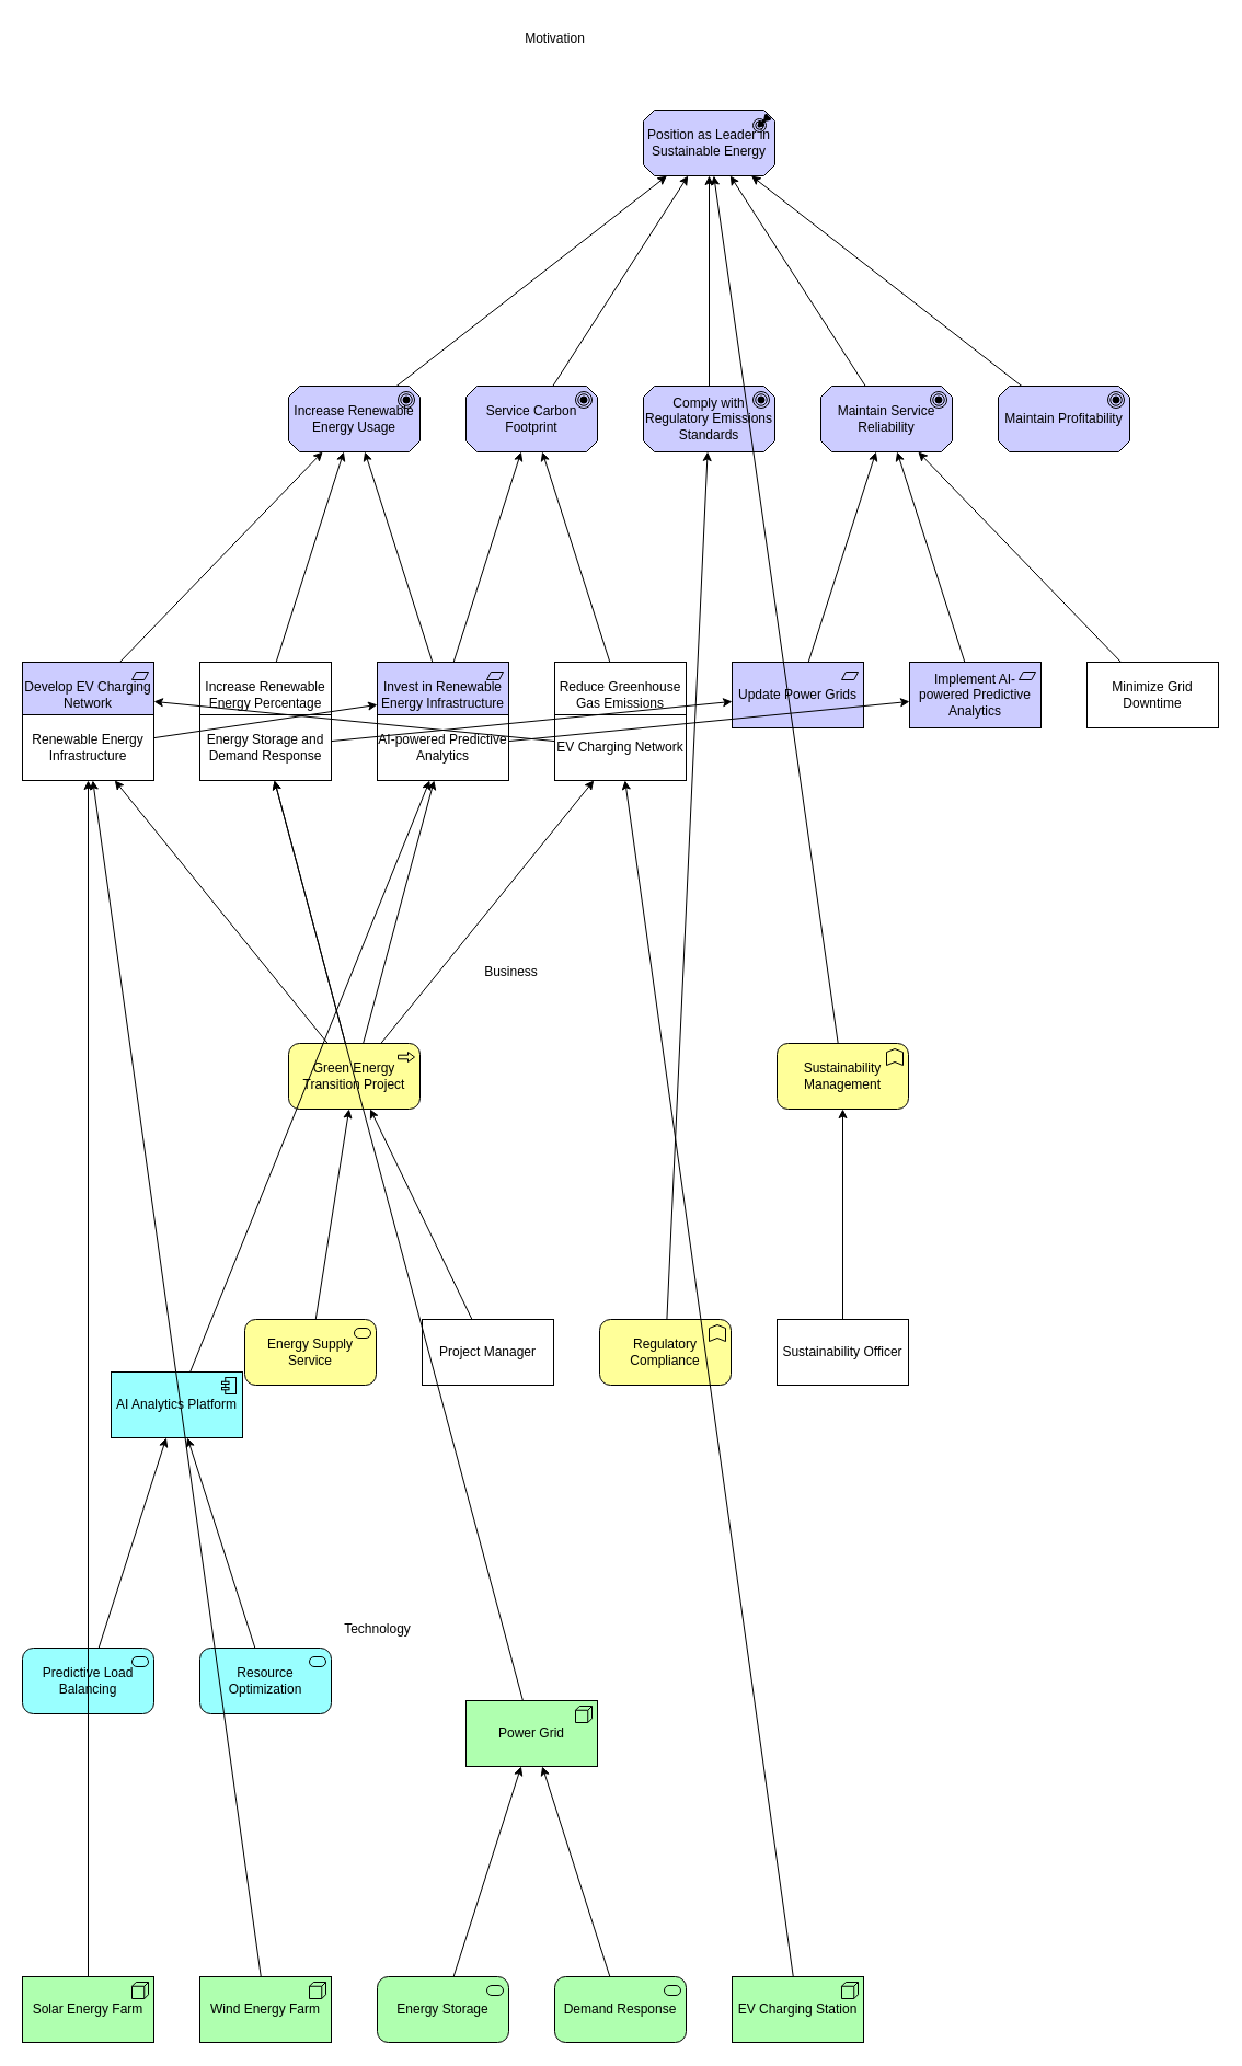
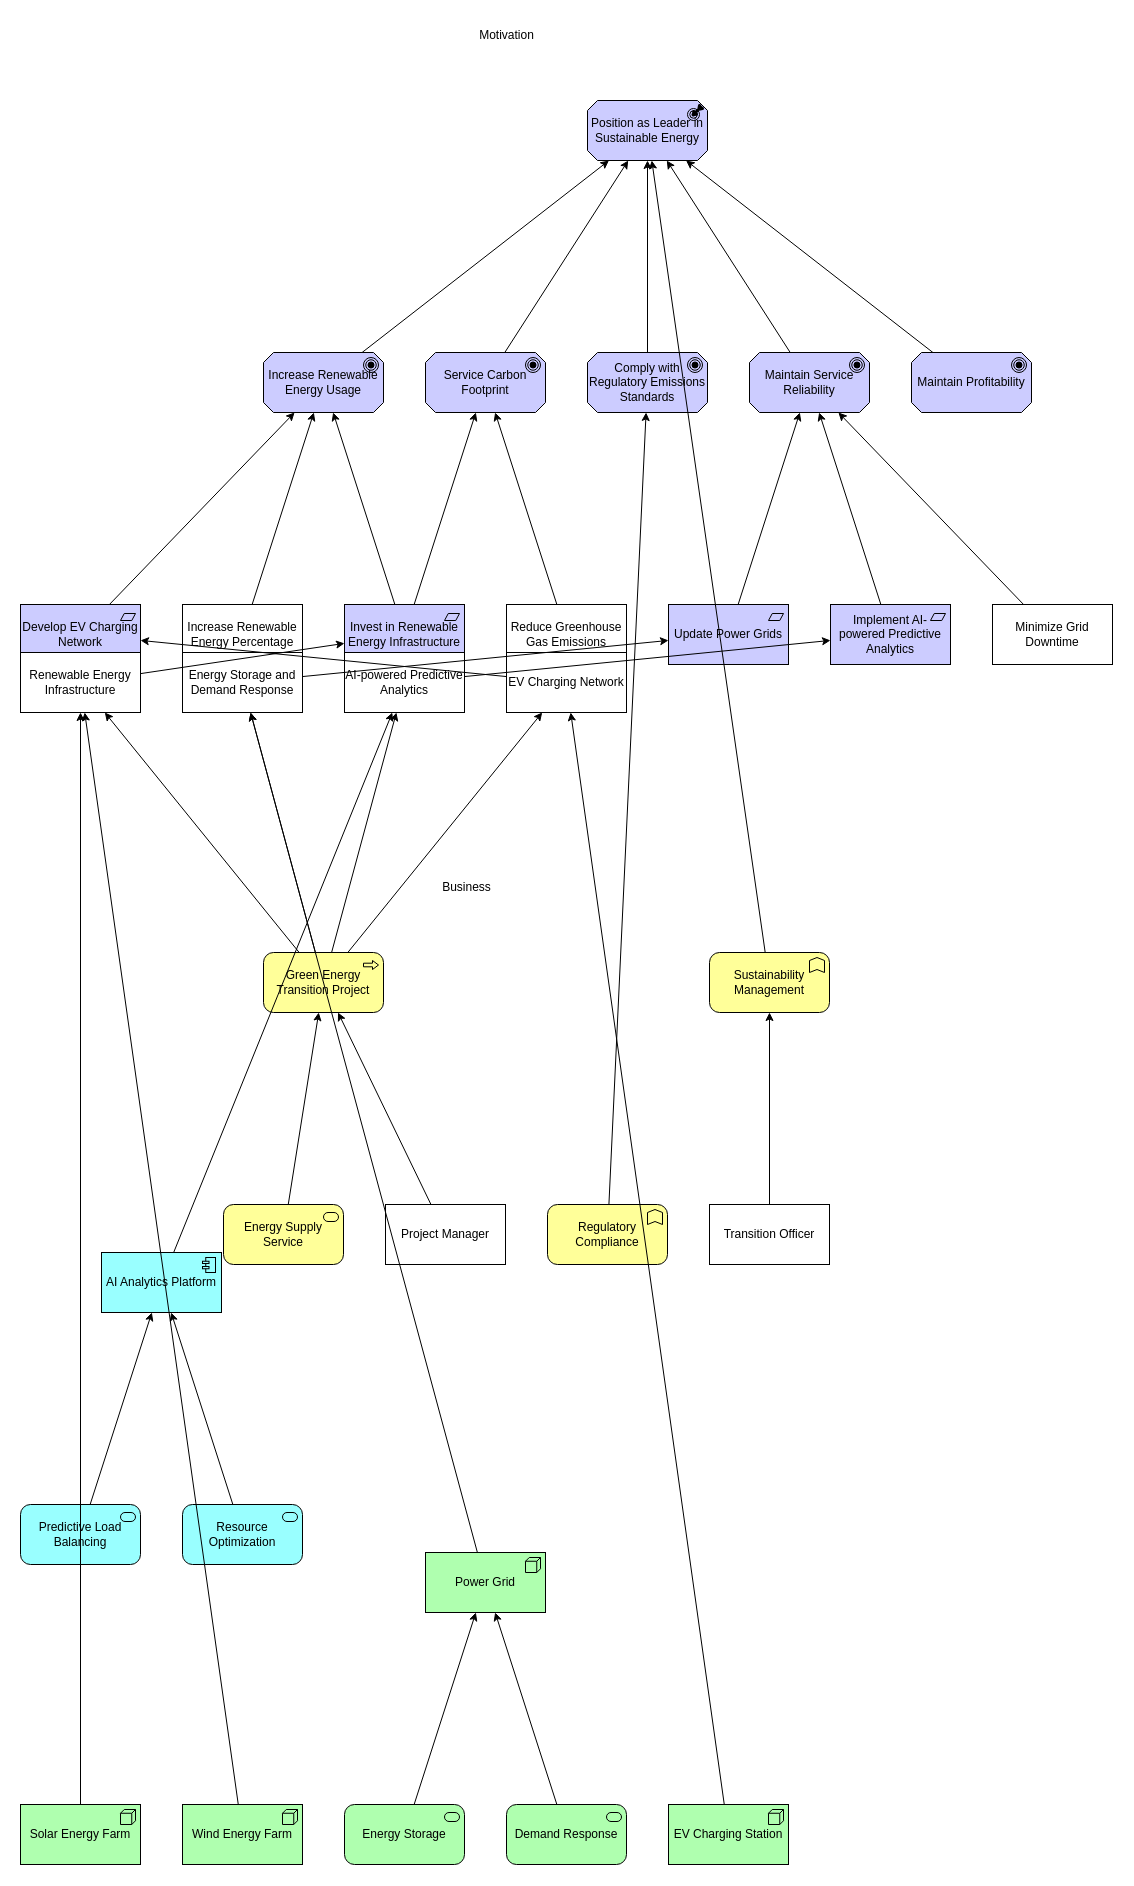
  <mxCell id="0" />
  <mxCell id="1" parent="0" />
  <mxCell id="2" value="Motivation" style="text;html=1;align=center;verticalAlign=middle;resizable=0;points=[];" vertex="1" parent="1"><mxGeometry x="406" y="20" width="200" height="30" as="geometry" /></mxCell>
  <mxCell id="3" value="Service Carbon Footprint" style="html=1;outlineConnect=0;whiteSpace=wrap;fillColor=#CCCCFF;shape=mxgraph.archimate3.application;appType=goal;archiType=oct;" vertex="1" parent="1"><mxGeometry x="425" y="352" width="120" height="60" as="geometry" /></mxCell>
  <mxCell id="4" value="Increase Renewable Energy Usage" style="html=1;outlineConnect=0;whiteSpace=wrap;fillColor=#CCCCFF;shape=mxgraph.archimate3.application;appType=goal;archiType=oct;" vertex="1" parent="1"><mxGeometry x="263" y="352" width="120" height="60" as="geometry" /></mxCell>
  <mxCell id="5" value="Comply with Regulatory Emissions Standards" style="html=1;outlineConnect=0;whiteSpace=wrap;fillColor=#CCCCFF;shape=mxgraph.archimate3.application;appType=goal;archiType=oct;" vertex="1" parent="1"><mxGeometry x="587" y="352" width="120" height="60" as="geometry" /></mxCell>
  <mxCell id="6" value="Maintain Service Reliability" style="html=1;outlineConnect=0;whiteSpace=wrap;fillColor=#CCCCFF;shape=mxgraph.archimate3.application;appType=goal;archiType=oct;" vertex="1" parent="1"><mxGeometry x="749" y="352" width="120" height="60" as="geometry" /></mxCell>
  <mxCell id="7" value="Maintain Profitability" style="html=1;outlineConnect=0;whiteSpace=wrap;fillColor=#CCCCFF;shape=mxgraph.archimate3.application;appType=goal;archiType=oct;" vertex="1" parent="1"><mxGeometry x="911" y="352" width="120" height="60" as="geometry" /></mxCell>
  <mxCell id="8" value="Position as Leader in Sustainable Energy" style="html=1;outlineConnect=0;whiteSpace=wrap;fillColor=#CCCCFF;shape=mxgraph.archimate3.application;appType=outcome;archiType=oct;" vertex="1" parent="1"><mxGeometry x="587" y="100" width="120" height="60" as="geometry" /></mxCell>
  <mxCell id="9" value="Invest in Renewable Energy Infrastructure" style="html=1;outlineConnect=0;whiteSpace=wrap;fillColor=#CCCCFF;shape=mxgraph.archimate3.application;appType=requirement;archiType=square;" vertex="1" parent="1"><mxGeometry x="344" y="604" width="120" height="60" as="geometry" /></mxCell>
  <mxCell id="10" value="Update Power Grids" style="html=1;outlineConnect=0;whiteSpace=wrap;fillColor=#CCCCFF;shape=mxgraph.archimate3.application;appType=requirement;archiType=square;" vertex="1" parent="1"><mxGeometry x="668" y="604" width="120" height="60" as="geometry" /></mxCell>
  <mxCell id="11" value="Implement AI-powered Predictive Analytics" style="html=1;outlineConnect=0;whiteSpace=wrap;fillColor=#CCCCFF;shape=mxgraph.archimate3.application;appType=requirement;archiType=square;" vertex="1" parent="1"><mxGeometry x="830" y="604" width="120" height="60" as="geometry" /></mxCell>
  <mxCell id="12" value="Develop EV Charging Network" style="html=1;outlineConnect=0;whiteSpace=wrap;fillColor=#CCCCFF;shape=mxgraph.archimate3.application;appType=requirement;archiType=square;" vertex="1" parent="1"><mxGeometry x="20" y="604" width="120" height="60" as="geometry" /></mxCell>
  <mxCell id="13" value="Reduce Greenhouse Gas Emissions" style="html=1;outlineConnect=0;whiteSpace=wrap;fillColor=#FFFFFF;shape=mxgraph.archimate3.rectangle;" vertex="1" parent="1"><mxGeometry x="506" y="604" width="120" height="60" as="geometry" /></mxCell>
  <mxCell id="14" value="Increase Renewable Energy Percentage" style="html=1;outlineConnect=0;whiteSpace=wrap;fillColor=#FFFFFF;shape=mxgraph.archimate3.rectangle;" vertex="1" parent="1"><mxGeometry x="182" y="604" width="120" height="60" as="geometry" /></mxCell>
  <mxCell id="15" value="Minimize Grid Downtime" style="html=1;outlineConnect=0;whiteSpace=wrap;fillColor=#FFFFFF;shape=mxgraph.archimate3.rectangle;" vertex="1" parent="1"><mxGeometry x="992" y="604" width="120" height="60" as="geometry" /></mxCell>
  <mxCell id="16" style="html=1;shape=mxgraph.archimate3.relationship;archiType=influence;" edge="1" source="3" target="8" parent="1"><mxGeometry relative="1" as="geometry" /></mxCell>
  <mxCell id="17" style="html=1;shape=mxgraph.archimate3.relationship;archiType=influence;" edge="1" source="4" target="8" parent="1"><mxGeometry relative="1" as="geometry" /></mxCell>
  <mxCell id="18" style="html=1;shape=mxgraph.archimate3.relationship;archiType=influence;" edge="1" source="5" target="8" parent="1"><mxGeometry relative="1" as="geometry" /></mxCell>
  <mxCell id="19" style="html=1;shape=mxgraph.archimate3.relationship;archiType=influence;" edge="1" source="6" target="8" parent="1"><mxGeometry relative="1" as="geometry" /></mxCell>
  <mxCell id="20" style="html=1;shape=mxgraph.archimate3.relationship;archiType=influence;" edge="1" source="7" target="8" parent="1"><mxGeometry relative="1" as="geometry" /></mxCell>
  <mxCell id="21" style="html=1;shape=mxgraph.archimate3.relationship;archiType=association;" edge="1" source="9" target="3" parent="1"><mxGeometry relative="1" as="geometry" /></mxCell>
  <mxCell id="22" style="html=1;shape=mxgraph.archimate3.relationship;archiType=association;" edge="1" source="9" target="4" parent="1"><mxGeometry relative="1" as="geometry" /></mxCell>
  <mxCell id="23" style="html=1;shape=mxgraph.archimate3.relationship;archiType=association;" edge="1" source="10" target="6" parent="1"><mxGeometry relative="1" as="geometry" /></mxCell>
  <mxCell id="24" style="html=1;shape=mxgraph.archimate3.relationship;archiType=association;" edge="1" source="11" target="6" parent="1"><mxGeometry relative="1" as="geometry" /></mxCell>
  <mxCell id="25" style="html=1;shape=mxgraph.archimate3.relationship;archiType=association;" edge="1" source="12" target="4" parent="1"><mxGeometry relative="1" as="geometry" /></mxCell>
  <mxCell id="26" style="html=1;shape=mxgraph.archimate3.relationship;archiType=influence;" edge="1" source="13" target="3" parent="1"><mxGeometry relative="1" as="geometry" /></mxCell>
  <mxCell id="27" style="html=1;shape=mxgraph.archimate3.relationship;archiType=influence;" edge="1" source="14" target="4" parent="1"><mxGeometry relative="1" as="geometry" /></mxCell>
  <mxCell id="28" style="html=1;shape=mxgraph.archimate3.relationship;archiType=influence;" edge="1" source="15" target="6" parent="1"><mxGeometry relative="1" as="geometry" /></mxCell>
  <mxCell id="29" value="Renewable Energy Infrastructure" style="html=1;outlineConnect=0;whiteSpace=wrap;fillColor=#FFFFFF;shape=mxgraph.archimate3.rectangle;" vertex="1" parent="1"><mxGeometry x="20" y="652" width="120" height="60" as="geometry" /></mxCell>
  <mxCell id="30" value="Energy Storage and Demand Response" style="html=1;outlineConnect=0;whiteSpace=wrap;fillColor=#FFFFFF;shape=mxgraph.archimate3.rectangle;" vertex="1" parent="1"><mxGeometry x="182" y="652" width="120" height="60" as="geometry" /></mxCell>
  <mxCell id="31" value="AI-powered Predictive Analytics" style="html=1;outlineConnect=0;whiteSpace=wrap;fillColor=#FFFFFF;shape=mxgraph.archimate3.rectangle;" vertex="1" parent="1"><mxGeometry x="344" y="652" width="120" height="60" as="geometry" /></mxCell>
  <mxCell id="32" value="EV Charging Network" style="html=1;outlineConnect=0;whiteSpace=wrap;fillColor=#FFFFFF;shape=mxgraph.archimate3.rectangle;" vertex="1" parent="1"><mxGeometry x="506" y="652" width="120" height="60" as="geometry" /></mxCell>
  <mxCell id="33" style="html=1;shape=mxgraph.archimate3.relationship;archiType=assignment;" edge="1" source="29" target="9" parent="1"><mxGeometry relative="1" as="geometry" /></mxCell>
  <mxCell id="34" style="html=1;shape=mxgraph.archimate3.relationship;archiType=assignment;" edge="1" source="30" target="10" parent="1"><mxGeometry relative="1" as="geometry" /></mxCell>
  <mxCell id="35" style="html=1;shape=mxgraph.archimate3.relationship;archiType=assignment;" edge="1" source="31" target="11" parent="1"><mxGeometry relative="1" as="geometry" /></mxCell>
  <mxCell id="36" style="html=1;shape=mxgraph.archimate3.relationship;archiType=assignment;" edge="1" source="32" target="12" parent="1"><mxGeometry relative="1" as="geometry" /></mxCell>
  <mxCell id="37" value="Business" style="text;html=1;align=center;verticalAlign=middle;resizable=0;points=[];" vertex="1" parent="1"><mxGeometry x="366" y="872" width="200" height="30" as="geometry" /></mxCell>
  <mxCell id="38" value="Green Energy Transition Project" style="html=1;outlineConnect=0;whiteSpace=wrap;fillColor=#ffff99;shape=mxgraph.archimate3.application;appType=proc;archiType=rounded;" vertex="1" parent="1"><mxGeometry x="263" y="952" width="120" height="60" as="geometry" /></mxCell>
  <mxCell id="39" value="Regulatory Compliance" style="html=1;outlineConnect=0;whiteSpace=wrap;fillColor=#ffff99;shape=mxgraph.archimate3.application;appType=func;archiType=rounded;" vertex="1" parent="1"><mxGeometry x="547" y="1204" width="120" height="60" as="geometry" /></mxCell>
  <mxCell id="40" value="Sustainability Management" style="html=1;outlineConnect=0;whiteSpace=wrap;fillColor=#ffff99;shape=mxgraph.archimate3.application;appType=func;archiType=rounded;" vertex="1" parent="1"><mxGeometry x="709" y="952" width="120" height="60" as="geometry" /></mxCell>
  <mxCell id="41" value="Energy Supply Service" style="html=1;outlineConnect=0;whiteSpace=wrap;fillColor=#ffff99;shape=mxgraph.archimate3.application;appType=serv;archiType=rounded;" vertex="1" parent="1"><mxGeometry x="223" y="1204" width="120" height="60" as="geometry" /></mxCell>
  <mxCell id="42" value="Project Manager" style="html=1;outlineConnect=0;whiteSpace=wrap;fillColor=#FFFFFF;shape=mxgraph.archimate3.rectangle;" vertex="1" parent="1"><mxGeometry x="385" y="1204" width="120" height="60" as="geometry" /></mxCell>
- <mxCell id="43" value="Sustainability Officer" style="html=1;outlineConnect=0;whiteSpace=wrap;fillColor=#FFFFFF;shape=mxgraph.archimate3.rectangle;" vertex="1" parent="1"><mxGeometry x="709" y="1204" width="120" height="60" as="geometry" /></mxCell>
+ <mxCell id="43" value="Transition Officer" style="html=1;outlineConnect=0;whiteSpace=wrap;fillColor=#FFFFFF;shape=mxgraph.archimate3.rectangle;" vertex="1" parent="1"><mxGeometry x="709" y="1204" width="120" height="60" as="geometry" /></mxCell>
  <mxCell id="44" style="html=1;shape=mxgraph.archimate3.relationship;archiType=assignment;" edge="1" source="38" target="29" parent="1"><mxGeometry relative="1" as="geometry" /></mxCell>
  <mxCell id="45" style="html=1;shape=mxgraph.archimate3.relationship;archiType=assignment;" edge="1" source="38" target="30" parent="1"><mxGeometry relative="1" as="geometry" /></mxCell>
  <mxCell id="46" style="html=1;shape=mxgraph.archimate3.relationship;archiType=assignment;" edge="1" source="38" target="31" parent="1"><mxGeometry relative="1" as="geometry" /></mxCell>
  <mxCell id="47" style="html=1;shape=mxgraph.archimate3.relationship;archiType=assignment;" edge="1" source="38" target="32" parent="1"><mxGeometry relative="1" as="geometry" /></mxCell>
  <mxCell id="48" style="html=1;shape=mxgraph.archimate3.relationship;archiType=serving;" edge="1" source="39" target="5" parent="1"><mxGeometry relative="1" as="geometry" /></mxCell>
  <mxCell id="49" style="html=1;shape=mxgraph.archimate3.relationship;archiType=serving;" edge="1" source="40" target="8" parent="1"><mxGeometry relative="1" as="geometry" /></mxCell>
  <mxCell id="50" style="html=1;shape=mxgraph.archimate3.relationship;archiType=triggering;" edge="1" source="41" target="38" parent="1"><mxGeometry relative="1" as="geometry" /></mxCell>
  <mxCell id="51" style="html=1;shape=mxgraph.archimate3.relationship;archiType=assignment;" edge="1" source="42" target="38" parent="1"><mxGeometry relative="1" as="geometry" /></mxCell>
  <mxCell id="52" style="html=1;shape=mxgraph.archimate3.relationship;archiType=assignment;" edge="1" source="43" target="40" parent="1"><mxGeometry relative="1" as="geometry" /></mxCell>
  <mxCell id="53" value="AI Analytics Platform" style="html=1;outlineConnect=0;whiteSpace=wrap;fillColor=#99ffff;shape=mxgraph.archimate3.application;appType=comp;archiType=square;" vertex="1" parent="1"><mxGeometry x="101" y="1252" width="120" height="60" as="geometry" /></mxCell>
  <mxCell id="54" value="Predictive Load Balancing" style="html=1;outlineConnect=0;whiteSpace=wrap;fillColor=#99ffff;shape=mxgraph.archimate3.application;appType=serv;archiType=rounded;" vertex="1" parent="1"><mxGeometry x="20" y="1504" width="120" height="60" as="geometry" /></mxCell>
  <mxCell id="55" value="Resource Optimization" style="html=1;outlineConnect=0;whiteSpace=wrap;fillColor=#99ffff;shape=mxgraph.archimate3.application;appType=serv;archiType=rounded;" vertex="1" parent="1"><mxGeometry x="182" y="1504" width="120" height="60" as="geometry" /></mxCell>
  <mxCell id="56" style="html=1;shape=mxgraph.archimate3.relationship;archiType=assignment;" edge="1" source="53" target="31" parent="1"><mxGeometry relative="1" as="geometry" /></mxCell>
  <mxCell id="57" style="html=1;shape=mxgraph.archimate3.relationship;archiType=serving;" edge="1" source="54" target="53" parent="1"><mxGeometry relative="1" as="geometry" /></mxCell>
  <mxCell id="58" style="html=1;shape=mxgraph.archimate3.relationship;archiType=serving;" edge="1" source="55" target="53" parent="1"><mxGeometry relative="1" as="geometry" /></mxCell>
- <mxCell id="59" value="Technology" style="text;html=1;align=center;verticalAlign=middle;resizable=0;points=[];" vertex="1" parent="1"><mxGeometry x="244" y="1472" width="200" height="30" as="geometry" /></mxCell>
  <mxCell id="60" value="Solar Energy Farm" style="html=1;outlineConnect=0;whiteSpace=wrap;fillColor=#AFFFAF;shape=mxgraph.archimate3.application;appType=node;archiType=square;" vertex="1" parent="1"><mxGeometry x="20" y="1804" width="120" height="60" as="geometry" /></mxCell>
  <mxCell id="61" value="Wind Energy Farm" style="html=1;outlineConnect=0;whiteSpace=wrap;fillColor=#AFFFAF;shape=mxgraph.archimate3.application;appType=node;archiType=square;" vertex="1" parent="1"><mxGeometry x="182" y="1804" width="120" height="60" as="geometry" /></mxCell>
  <mxCell id="62" value="Power Grid" style="html=1;outlineConnect=0;whiteSpace=wrap;fillColor=#AFFFAF;shape=mxgraph.archimate3.application;appType=node;archiType=square;" vertex="1" parent="1"><mxGeometry x="425" y="1552" width="120" height="60" as="geometry" /></mxCell>
  <mxCell id="63" value="EV Charging Station" style="html=1;outlineConnect=0;whiteSpace=wrap;fillColor=#AFFFAF;shape=mxgraph.archimate3.application;appType=node;archiType=square;" vertex="1" parent="1"><mxGeometry x="668" y="1804" width="120" height="60" as="geometry" /></mxCell>
  <mxCell id="64" value="Energy Storage" style="html=1;outlineConnect=0;whiteSpace=wrap;fillColor=#AFFFAF;shape=mxgraph.archimate3.application;appType=serv;archiType=rounded;" vertex="1" parent="1"><mxGeometry x="344" y="1804" width="120" height="60" as="geometry" /></mxCell>
  <mxCell id="65" value="Demand Response" style="html=1;outlineConnect=0;whiteSpace=wrap;fillColor=#AFFFAF;shape=mxgraph.archimate3.application;appType=serv;archiType=rounded;" vertex="1" parent="1"><mxGeometry x="506" y="1804" width="120" height="60" as="geometry" /></mxCell>
  <mxCell id="66" style="html=1;shape=mxgraph.archimate3.relationship;archiType=assignment;" edge="1" source="60" target="29" parent="1"><mxGeometry relative="1" as="geometry" /></mxCell>
  <mxCell id="67" style="html=1;shape=mxgraph.archimate3.relationship;archiType=assignment;" edge="1" source="61" target="29" parent="1"><mxGeometry relative="1" as="geometry" /></mxCell>
  <mxCell id="68" style="html=1;shape=mxgraph.archimate3.relationship;archiType=assignment;" edge="1" source="62" target="30" parent="1"><mxGeometry relative="1" as="geometry" /></mxCell>
  <mxCell id="69" style="html=1;shape=mxgraph.archimate3.relationship;archiType=assignment;" edge="1" source="63" target="32" parent="1"><mxGeometry relative="1" as="geometry" /></mxCell>
  <mxCell id="70" style="html=1;shape=mxgraph.archimate3.relationship;archiType=serving;" edge="1" source="64" target="62" parent="1"><mxGeometry relative="1" as="geometry" /></mxCell>
  <mxCell id="71" style="html=1;shape=mxgraph.archimate3.relationship;archiType=serving;" edge="1" source="65" target="62" parent="1"><mxGeometry relative="1" as="geometry" /></mxCell>
